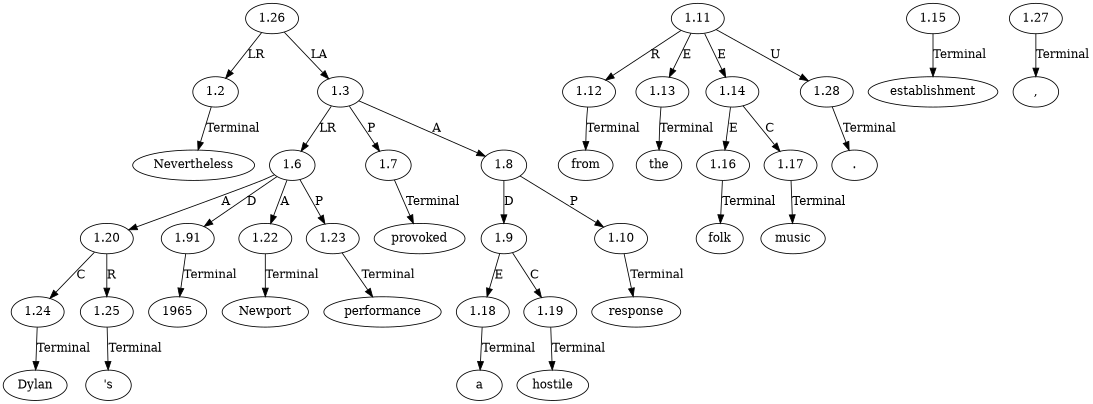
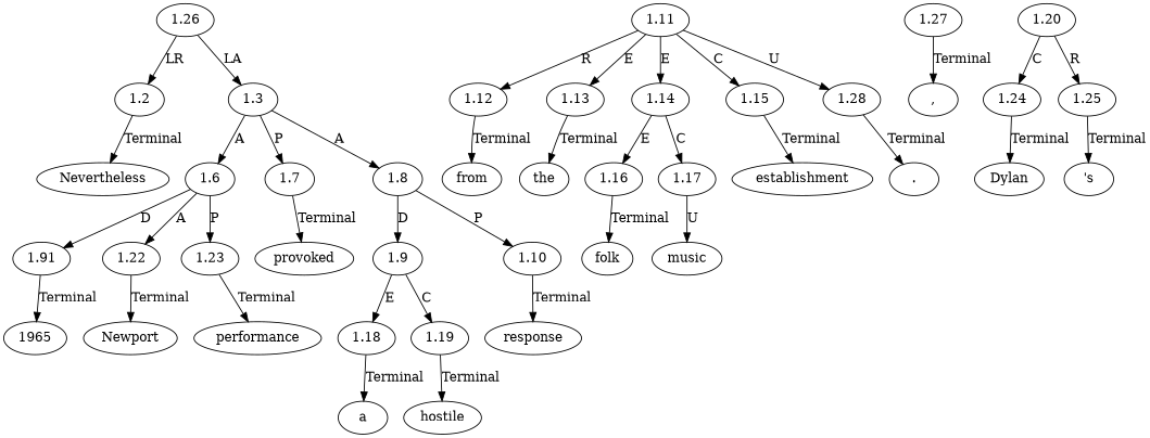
  digraph {
    node [ordering=out]
    edge [ordering=out]
    n1 [label=Nevertheless]
    n2 [label=hostile]
    n3 [label=response]
    n4 [label=from]
    n5 [label=the]
    n6 [label=folk]
    n7 [label=music]
    n8 [label=establishment]
    n9 [label="."]
    n10 [label=","]
    n11 [label=Dylan]
    n12 [label="'s"]
    n13 [label=1965]
    n14 [label=Newport]
    n15 [label=performance]
    n16 [label=provoked]
    n17 [label=a]
    n18 [label=1.2]
    n19 [label=1.3]
    n20 [label=1.6]
    n21 [label=1.7]
    n22 [label=1.8]
    n23 [label=1.27]
    n24 [label=1.20]
    n25 [label=1.91]
    n26 [label=1.22]
    n27 [label=1.23]
    n28 [label=1.9]
    n29 [label=1.10]
    n30 [label=1.24]
    n31 [label=1.25]
    n32 [label=1.18]
    n33 [label=1.19]
    n34 [label=1.11]
    n35 [label=1.12]
    n36 [label=1.13]
    n37 [label=1.14]
    n38 [label=1.15]
    n39 [label=1.28]
    n40 [label=1.16]
    n41 [label=1.17]
    n42 [label=1.26]
    n18 -> n1 [label=Terminal]
-   n19 -> n20 [label=LR]
+   n19 -> n20 [label=A]
    n19 -> n21 [label=P]
    n19 -> n22 [label=A]
-   n20 -> n24 [label=A]
    n20 -> n25 [label=D]
    n20 -> n26 [label=A]
    n20 -> n27 [label=P]
    n21 -> n16 [label=Terminal]
    n22 -> n28 [label=D]
    n22 -> n29 [label=P]
    n23 -> n10 [label=Terminal]
    n24 -> n30 [label=C]
    n24 -> n31 [label=R]
    n25 -> n13 [label=Terminal]
    n26 -> n14 [label=Terminal]
    n27 -> n15 [label=Terminal]
    n28 -> n32 [label=E]
    n28 -> n33 [label=C]
    n29 -> n3 [label=Terminal]
    n30 -> n11 [label=Terminal]
    n31 -> n12 [label=Terminal]
    n32 -> n17 [label=Terminal]
    n33 -> n2 [label=Terminal]
    n34 -> n35 [label=R]
    n34 -> n36 [label=E]
    n34 -> n37 [label=E]
+   n34 -> n38 [label=C]
    n34 -> n39 [label=U]
    n35 -> n4 [label=Terminal]
    n36 -> n5 [label=Terminal]
    n37 -> n40 [label=E]
    n37 -> n41 [label=C]
    n38 -> n8 [label=Terminal]
    n39 -> n9 [label=Terminal]
    n40 -> n6 [label=Terminal]
-   n41 -> n7 [label=Terminal]
+   n41 -> n7 [label=U]
    n42 -> n18 [label=LR]
    n42 -> n19 [label=LA]
  }
